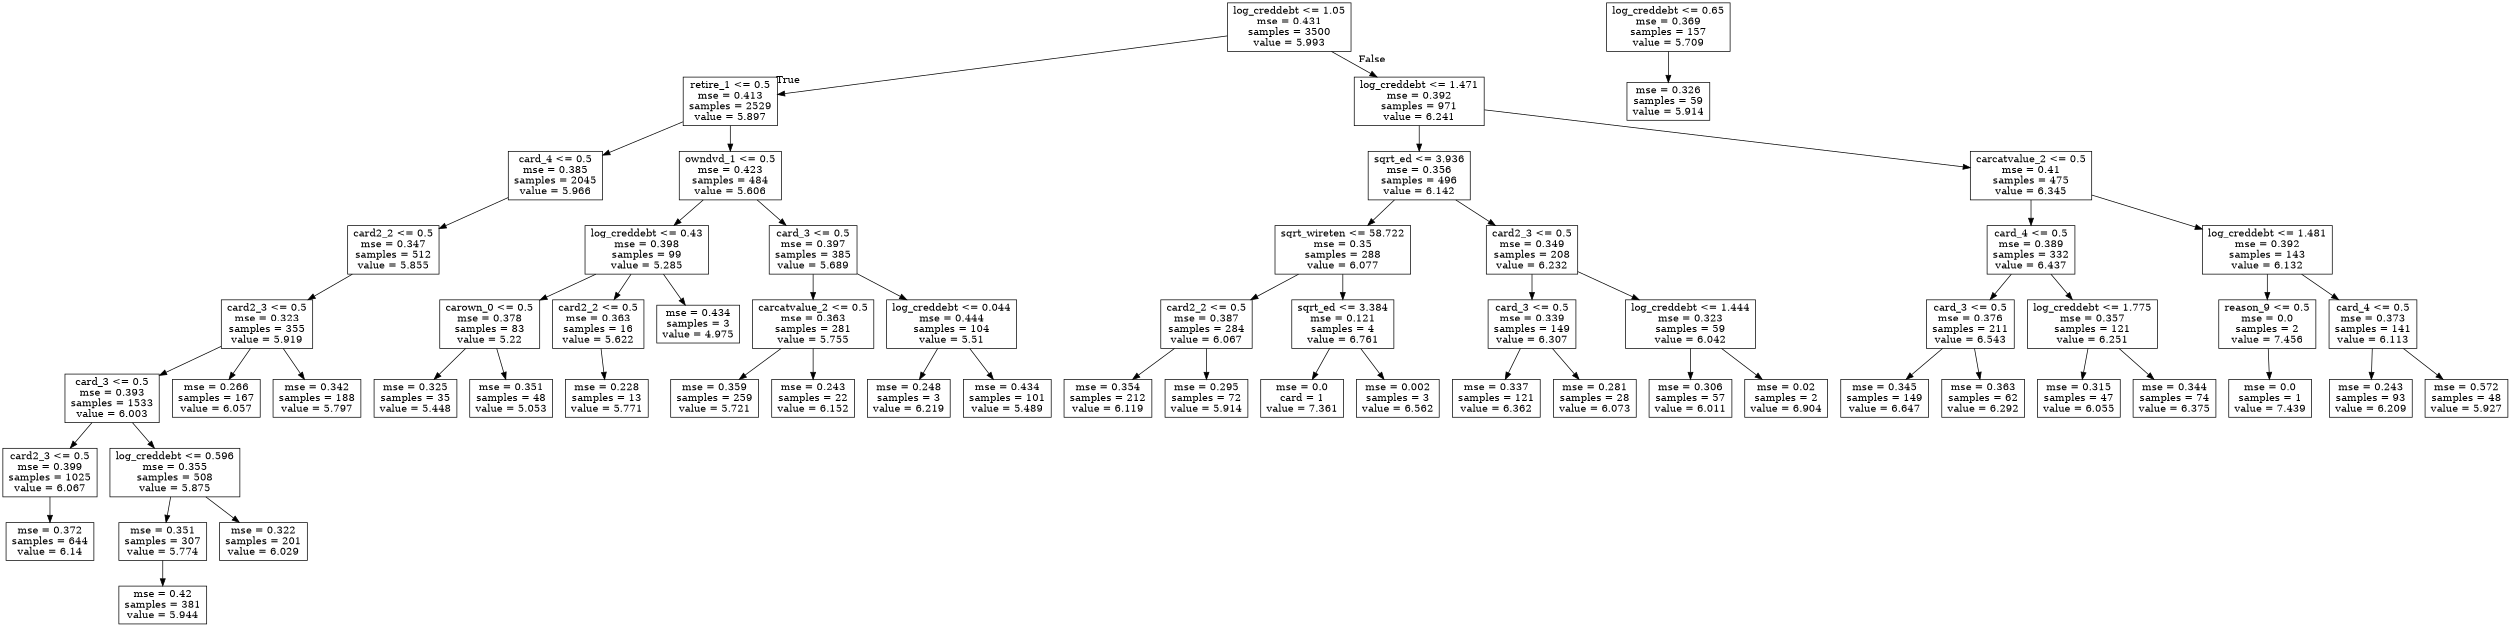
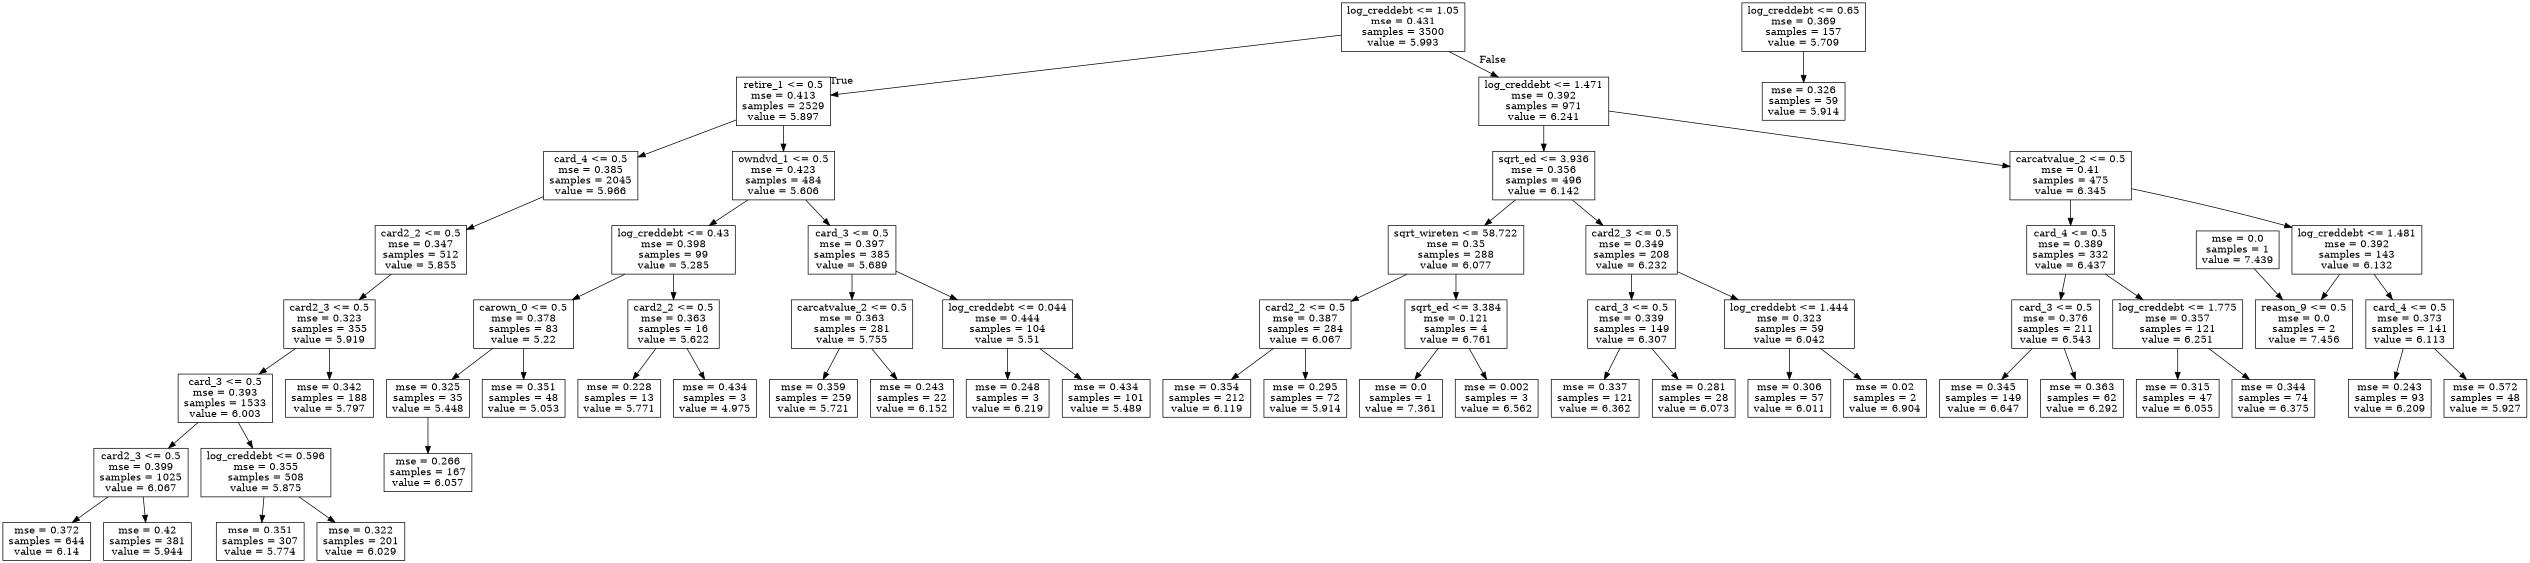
  digraph {
    node [shape=box]
    n1 [label="log_creddebt <= 1.05\nmse = 0.431\nsamples = 3500\nvalue = 5.993"]
    n2 [label="retire_1 <= 0.5\nmse = 0.413\nsamples = 2529\nvalue = 5.897"]
    n3 [label="log_creddebt <= 1.471\nmse = 0.392\nsamples = 971\nvalue = 6.241"]
    n4 [label="card_4 <= 0.5\nmse = 0.385\nsamples = 2045\nvalue = 5.966"]
    n5 [label="owndvd_1 <= 0.5\nmse = 0.423\nsamples = 484\nvalue = 5.606"]
    n6 [label="sqrt_ed <= 3.936\nmse = 0.356\nsamples = 496\nvalue = 6.142"]
    n7 [label="carcatvalue_2 <= 0.5\nmse = 0.41\nsamples = 475\nvalue = 6.345"]
    n8 [label="card2_2 <= 0.5\nmse = 0.347\nsamples = 512\nvalue = 5.855"]
    n9 [label="log_creddebt <= 0.43\nmse = 0.398\nsamples = 99\nvalue = 5.285"]
    n10 [label="card_3 <= 0.5\nmse = 0.397\nsamples = 385\nvalue = 5.689"]
    n11 [label="card_3 <= 0.5\nmse = 0.393\nsamples = 1533\nvalue = 6.003"]
    n12 [label="card2_3 <= 0.5\nmse = 0.399\nsamples = 1025\nvalue = 6.067"]
    n13 [label="log_creddebt <= 0.596\nmse = 0.355\nsamples = 508\nvalue = 5.875"]
    n14 [label="card2_3 <= 0.5\nmse = 0.323\nsamples = 355\nvalue = 5.919"]
    n15 [label="mse = 0.372\nsamples = 644\nvalue = 6.14"]
    n16 [label="mse = 0.42\nsamples = 381\nvalue = 5.944"]
    n17 [label="mse = 0.351\nsamples = 307\nvalue = 5.774"]
    n18 [label="mse = 0.322\nsamples = 201\nvalue = 6.029"]
    n19 [label="mse = 0.266\nsamples = 167\nvalue = 6.057"]
    n20 [label="mse = 0.342\nsamples = 188\nvalue = 5.797"]
    n21 [label="log_creddebt <= 0.65\nmse = 0.369\nsamples = 157\nvalue = 5.709"]
    n22 [label="mse = 0.326\nsamples = 59\nvalue = 5.914"]
    n23 [label="carown_0 <= 0.5\nmse = 0.378\nsamples = 83\nvalue = 5.22"]
    n24 [label="card2_2 <= 0.5\nmse = 0.363\nsamples = 16\nvalue = 5.622"]
    n25 [label="carcatvalue_2 <= 0.5\nmse = 0.363\nsamples = 281\nvalue = 5.755"]
    n26 [label="log_creddebt <= 0.044\nmse = 0.444\nsamples = 104\nvalue = 5.51"]
    n27 [label="mse = 0.325\nsamples = 35\nvalue = 5.448"]
    n28 [label="mse = 0.351\nsamples = 48\nvalue = 5.053"]
    n29 [label="mse = 0.228\nsamples = 13\nvalue = 5.771"]
    n30 [label="mse = 0.434\nsamples = 3\nvalue = 4.975"]
    n31 [label="mse = 0.359\nsamples = 259\nvalue = 5.721"]
    n32 [label="mse = 0.243\nsamples = 22\nvalue = 6.152"]
    n33 [label="mse = 0.248\nsamples = 3\nvalue = 6.219"]
    n34 [label="mse = 0.434\nsamples = 101\nvalue = 5.489"]
    n35 [label="sqrt_wireten <= 58.722\nmse = 0.35\nsamples = 288\nvalue = 6.077"]
    n36 [label="card2_3 <= 0.5\nmse = 0.349\nsamples = 208\nvalue = 6.232"]
    n37 [label="card_4 <= 0.5\nmse = 0.389\nsamples = 332\nvalue = 6.437"]
    n38 [label="log_creddebt <= 1.481\nmse = 0.392\nsamples = 143\nvalue = 6.132"]
    n39 [label="card2_2 <= 0.5\nmse = 0.387\nsamples = 284\nvalue = 6.067"]
    n40 [label="sqrt_ed <= 3.384\nmse = 0.121\nsamples = 4\nvalue = 6.761"]
    n41 [label="card_3 <= 0.5\nmse = 0.339\nsamples = 149\nvalue = 6.307"]
    n42 [label="log_creddebt <= 1.444\nmse = 0.323\nsamples = 59\nvalue = 6.042"]
    n43 [label="mse = 0.354\nsamples = 212\nvalue = 6.119"]
    n44 [label="mse = 0.295\nsamples = 72\nvalue = 5.914"]
-   n45 [label="mse = 0.0\ncard = 1\nvalue = 7.361"]
+   n45 [label="mse = 0.0\nsamples = 1\nvalue = 7.361"]
    n46 [label="mse = 0.002\nsamples = 3\nvalue = 6.562"]
    n47 [label="mse = 0.337\nsamples = 121\nvalue = 6.362"]
    n48 [label="mse = 0.281\nsamples = 28\nvalue = 6.073"]
    n49 [label="mse = 0.306\nsamples = 57\nvalue = 6.011"]
    n50 [label="mse = 0.02\nsamples = 2\nvalue = 6.904"]
    n51 [label="card_3 <= 0.5\nmse = 0.376\nsamples = 211\nvalue = 6.543"]
    n52 [label="log_creddebt <= 1.775\nmse = 0.357\nsamples = 121\nvalue = 6.251"]
    n53 [label="reason_9 <= 0.5\nmse = 0.0\nsamples = 2\nvalue = 7.456"]
    n54 [label="card_4 <= 0.5\nmse = 0.373\nsamples = 141\nvalue = 6.113"]
    n55 [label="mse = 0.345\nsamples = 149\nvalue = 6.647"]
    n56 [label="mse = 0.363\nsamples = 62\nvalue = 6.292"]
    n57 [label="mse = 0.315\nsamples = 47\nvalue = 6.055"]
    n58 [label="mse = 0.344\nsamples = 74\nvalue = 6.375"]
    n59 [label="mse = 0.0\nsamples = 1\nvalue = 7.439"]
    n60 [label="mse = 0.243\nsamples = 93\nvalue = 6.209"]
    n61 [label="mse = 0.572\nsamples = 48\nvalue = 5.927"]
    n1 -> n2 [headlabel=True labelangle=45 labeldistance=2.5]
    n1 -> n3 [headlabel=False labelangle=-45 labeldistance=2.5]
    n2 -> n4
    n2 -> n5
    n3 -> n6
    n3 -> n7
    n4 -> n8
    n5 -> n9
    n5 -> n10
    n6 -> n35
    n6 -> n36
    n7 -> n37
    n7 -> n38
    n8 -> n14
    n9 -> n23
    n9 -> n24
    n10 -> n25
    n10 -> n26
    n11 -> n12
    n11 -> n13
    n12 -> n15
-   n17 -> n16
+   n12 -> n16
    n13 -> n17
    n13 -> n18
    n14 -> n11
-   n14 -> n19
+   n27 -> n19
    n14 -> n20
    n21 -> n22
    n23 -> n27
    n23 -> n28
    n24 -> n29
-   n9 -> n30
+   n24 -> n30
    n25 -> n31
    n25 -> n32
    n26 -> n33
    n26 -> n34
    n35 -> n39
    n35 -> n40
    n36 -> n41
    n36 -> n42
    n37 -> n51
    n37 -> n52
    n38 -> n53
    n38 -> n54
    n39 -> n43
    n39 -> n44
    n40 -> n45
    n40 -> n46
    n41 -> n47
    n41 -> n48
    n42 -> n49
    n42 -> n50
    n51 -> n55
    n51 -> n56
    n52 -> n57
    n52 -> n58
-   n53 -> n59
+   n59 -> n53
    n54 -> n60
    n54 -> n61
  }
